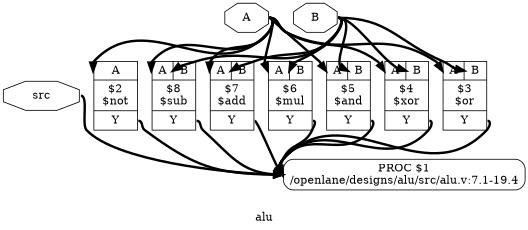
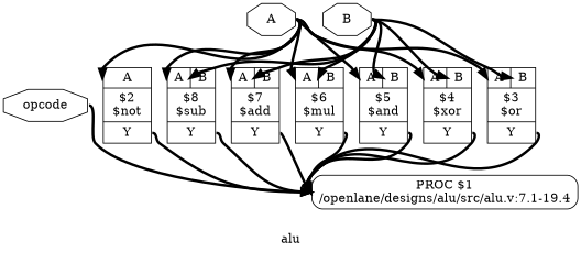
  digraph {
    label=alu
    rankdir=TB
    remincross=true
    node [shape=record]
    edge [color=black fontcolor=black headport=w style="setlinewidth(3)" tailport=e]
-   n1 [color=black fontcolor=black label=src shape=octagon]
+   n1 [color=black fontcolor=black label=opcode shape=octagon]
    n2 [label="PROC $1\n/openlane/designs/alu/src/alu.v:7.1-19.4" shape=box style=rounded]
    n3 [color=black fontcolor=black label=B shape=octagon]
    n4 [label="{{<p13> A|<p12> B}|$8\n$sub|{<p14> Y}}"]
    n5 [label="{{<p13> A|<p12> B}|$7\n$add|{<p14> Y}}"]
    n6 [label="{{<p13> A|<p12> B}|$6\n$mul|{<p14> Y}}"]
    n7 [label="{{<p13> A|<p12> B}|$5\n$and|{<p14> Y}}"]
    n8 [label="{{<p13> A|<p12> B}|$4\n$xor|{<p14> Y}}"]
    n9 [label="{{<p13> A|<p12> B}|$3\n$or|{<p14> Y}}"]
    n10 [color=black fontcolor=black label=A shape=octagon]
    n11 [label="{{<p13> A}|$2\n$not|{<p14> Y}}"]
    n1 -> n2
    n3 -> n4 [headport="p12:w"]
    n3 -> n5 [headport="p12:w"]
    n3 -> n6 [headport="p12:w"]
    n3 -> n7 [headport="p12:w"]
    n3 -> n8 [headport="p12:w"]
    n3 -> n9 [headport="p12:w"]
    n4 -> n2 [tailport="p14:e"]
    n5 -> n2 [tailport="p14:e"]
    n6 -> n2 [tailport="p14:e"]
    n7 -> n2 [tailport="p14:e"]
    n8 -> n2 [tailport="p14:e"]
    n9 -> n2 [tailport="p14:e"]
    n10 -> n4 [headport="p13:w"]
    n10 -> n5 [headport="p13:w"]
    n10 -> n6 [headport="p13:w"]
    n10 -> n7 [headport="p13:w"]
    n10 -> n8 [headport="p13:w"]
    n10 -> n9 [headport="p13:w"]
    n10 -> n11 [headport="p13:w"]
    n11 -> n2 [tailport="p14:e"]
  }
